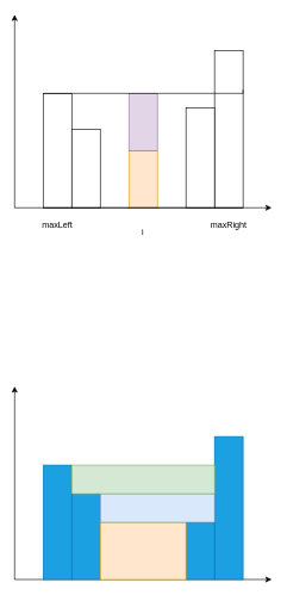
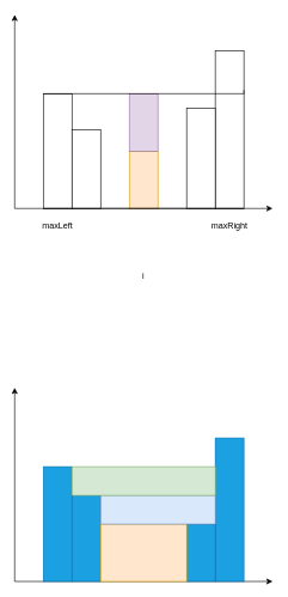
  <mxCell id="0" />
  <mxCell id="1" parent="0" />
  <mxCell id="2" value="" style="rounded=0;whiteSpace=wrap;html=1;fillColor=#ffe6cc;strokeColor=#d79b00;" vertex="1" parent="1"><mxGeometry x="180" y="210" width="40" height="80" as="geometry" /></mxCell>
  <mxCell id="3" value="" style="rounded=0;whiteSpace=wrap;html=1;" vertex="1" parent="1"><mxGeometry x="300" y="70" width="40" height="220" as="geometry" /></mxCell>
  <mxCell id="4" value="" style="rounded=0;whiteSpace=wrap;html=1;" vertex="1" parent="1"><mxGeometry x="60" y="130" width="40" height="160" as="geometry" /></mxCell>
  <mxCell id="5" value="" style="rounded=0;whiteSpace=wrap;html=1;" vertex="1" parent="1"><mxGeometry x="100" y="180" width="40" height="110" as="geometry" /></mxCell>
  <mxCell id="6" value="" style="rounded=0;whiteSpace=wrap;html=1;" vertex="1" parent="1"><mxGeometry x="260" y="150" width="40" height="140" as="geometry" /></mxCell>
  <mxCell id="7" value="" style="rounded=0;whiteSpace=wrap;html=1;fillColor=#e1d5e7;strokeColor=#9673a6;" vertex="1" parent="1"><mxGeometry x="180" y="130" width="40" height="80" as="geometry" /></mxCell>
  <mxCell id="8" value="" style="endArrow=none;html=1;rounded=0;entryX=1;entryY=0.25;entryDx=0;entryDy=0;exitX=0;exitY=0;exitDx=0;exitDy=0;" edge="1" parent="1" source="4" target="3"><mxGeometry width="50" height="50" relative="1" as="geometry"><mxPoint x="210" y="100" as="sourcePoint" /><mxPoint x="260" y="50" as="targetPoint" /><Array as="points"><mxPoint x="340" y="130" /></Array></mxGeometry></mxCell>
- <mxCell id="9" value="i" style="text;html=1;strokeColor=none;fillColor=none;align=center;verticalAlign=middle;whiteSpace=wrap;rounded=0;" vertex="1" parent="1"><mxGeometry x="170" y="310" width="60" height="30" as="geometry" /></mxCell>
+ <mxCell id="9" value="i" style="text;html=1;strokeColor=none;fillColor=none;align=center;verticalAlign=middle;whiteSpace=wrap;rounded=0;" vertex="1" parent="1"><mxGeometry x="170" y="370" width="60" height="30" as="geometry" /></mxCell>
  <mxCell id="10" value="" style="endArrow=none;html=1;rounded=0;" edge="1" parent="1"><mxGeometry width="50" height="50" relative="1" as="geometry"><mxPoint x="60" y="290" as="sourcePoint" /><mxPoint x="340" y="290" as="targetPoint" /></mxGeometry></mxCell>
  <mxCell id="11" value="" style="endArrow=classic;html=1;rounded=0;" edge="1" parent="1"><mxGeometry width="50" height="50" relative="1" as="geometry"><mxPoint x="20" y="290" as="sourcePoint" /><mxPoint x="20" y="20" as="targetPoint" /></mxGeometry></mxCell>
  <mxCell id="12" value="" style="endArrow=classic;html=1;rounded=0;" edge="1" parent="1"><mxGeometry width="50" height="50" relative="1" as="geometry"><mxPoint x="20" y="290" as="sourcePoint" /><mxPoint x="380" y="290" as="targetPoint" /></mxGeometry></mxCell>
  <mxCell id="13" value="maxLeft" style="text;html=1;strokeColor=none;fillColor=none;align=center;verticalAlign=middle;whiteSpace=wrap;rounded=0;" vertex="1" parent="1"><mxGeometry x="50" y="300" width="60" height="30" as="geometry" /></mxCell>
  <mxCell id="14" value="maxRight" style="text;html=1;strokeColor=none;fillColor=none;align=center;verticalAlign=middle;whiteSpace=wrap;rounded=0;" vertex="1" parent="1"><mxGeometry x="290" y="300" width="60" height="30" as="geometry" /></mxCell>
  <mxCell id="15" value="" style="endArrow=classic;html=1;rounded=0;" edge="1" parent="1"><mxGeometry width="50" height="50" relative="1" as="geometry"><mxPoint x="20" y="810" as="sourcePoint" /><mxPoint x="20" y="540" as="targetPoint" /></mxGeometry></mxCell>
  <mxCell id="16" value="" style="endArrow=classic;html=1;rounded=0;" edge="1" parent="1"><mxGeometry width="50" height="50" relative="1" as="geometry"><mxPoint x="20" y="810" as="sourcePoint" /><mxPoint x="380" y="810" as="targetPoint" /></mxGeometry></mxCell>
  <mxCell id="17" value="" style="rounded=0;whiteSpace=wrap;html=1;fillColor=#1ba1e2;fontColor=#ffffff;strokeColor=#006EAF;" vertex="1" parent="1"><mxGeometry x="300" y="610" width="40" height="200" as="geometry" /></mxCell>
  <mxCell id="18" value="" style="rounded=0;whiteSpace=wrap;html=1;fillColor=#1ba1e2;fontColor=#ffffff;strokeColor=#006EAF;" vertex="1" parent="1"><mxGeometry x="60" y="650" width="40" height="160" as="geometry" /></mxCell>
  <mxCell id="19" value="" style="rounded=0;whiteSpace=wrap;html=1;fillColor=#1ba1e2;fontColor=#ffffff;strokeColor=#006EAF;" vertex="1" parent="1"><mxGeometry x="100" y="690" width="40" height="120" as="geometry" /></mxCell>
  <mxCell id="20" value="" style="rounded=0;whiteSpace=wrap;html=1;fillColor=#1ba1e2;fontColor=#ffffff;strokeColor=#006EAF;" vertex="1" parent="1"><mxGeometry x="260" y="730" width="40" height="80" as="geometry" /></mxCell>
  <mxCell id="21" value="" style="rounded=0;whiteSpace=wrap;html=1;fillColor=#ffe6cc;strokeColor=#d79b00;" vertex="1" parent="1"><mxGeometry x="140" y="730" width="120" height="80" as="geometry" /></mxCell>
  <mxCell id="22" value="" style="rounded=0;whiteSpace=wrap;html=1;strokeWidth=1;fillColor=#dae8fc;strokeColor=#6c8ebf;" vertex="1" parent="1"><mxGeometry x="140" y="690" width="160" height="40" as="geometry" /></mxCell>
  <mxCell id="23" value="" style="rounded=0;whiteSpace=wrap;html=1;strokeWidth=1;fillColor=#d5e8d4;strokeColor=#82b366;" vertex="1" parent="1"><mxGeometry x="100" y="650" width="200" height="40" as="geometry" /></mxCell>
